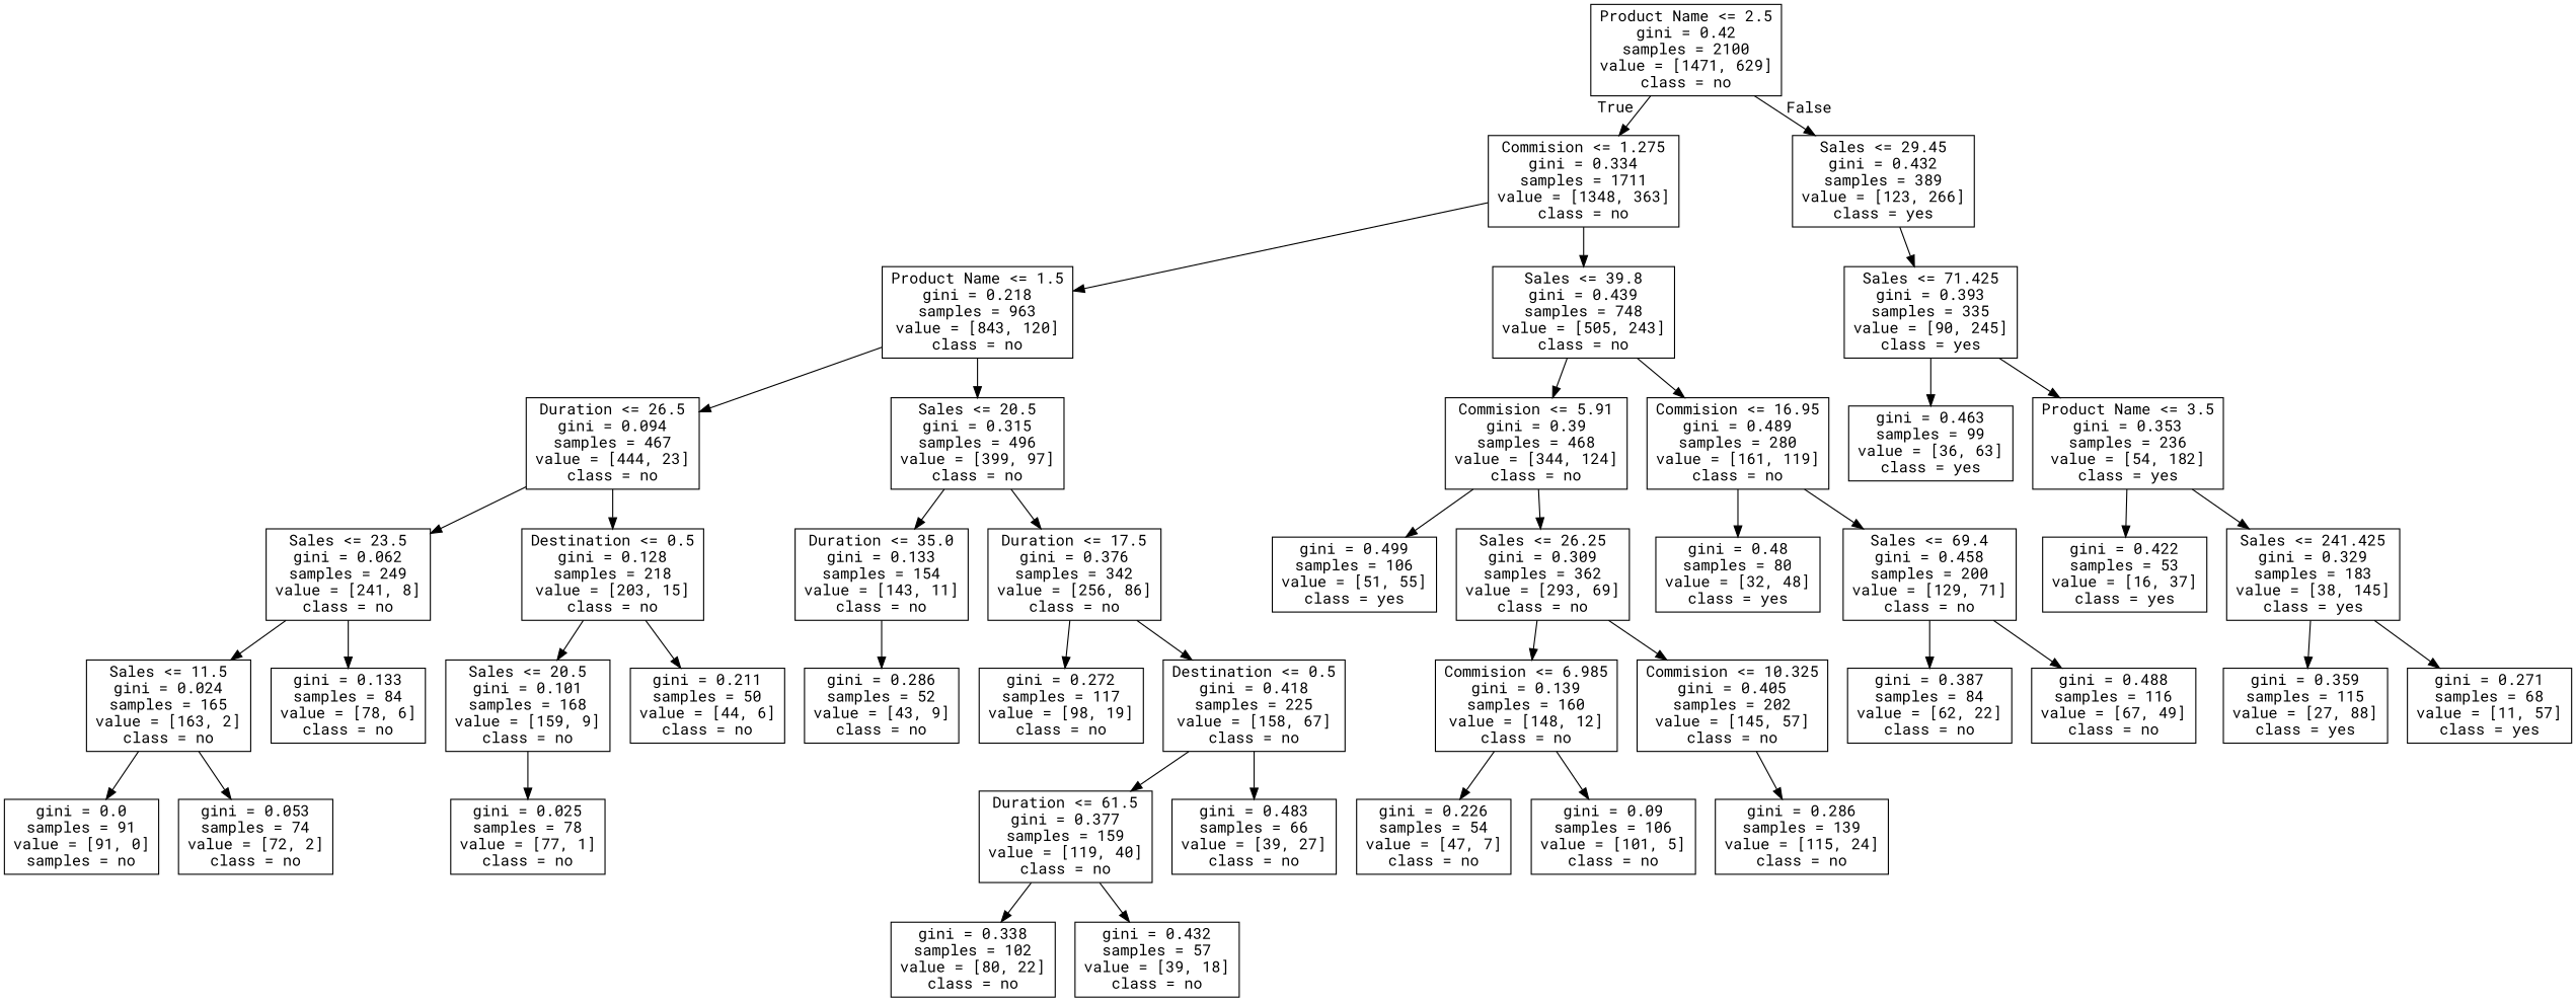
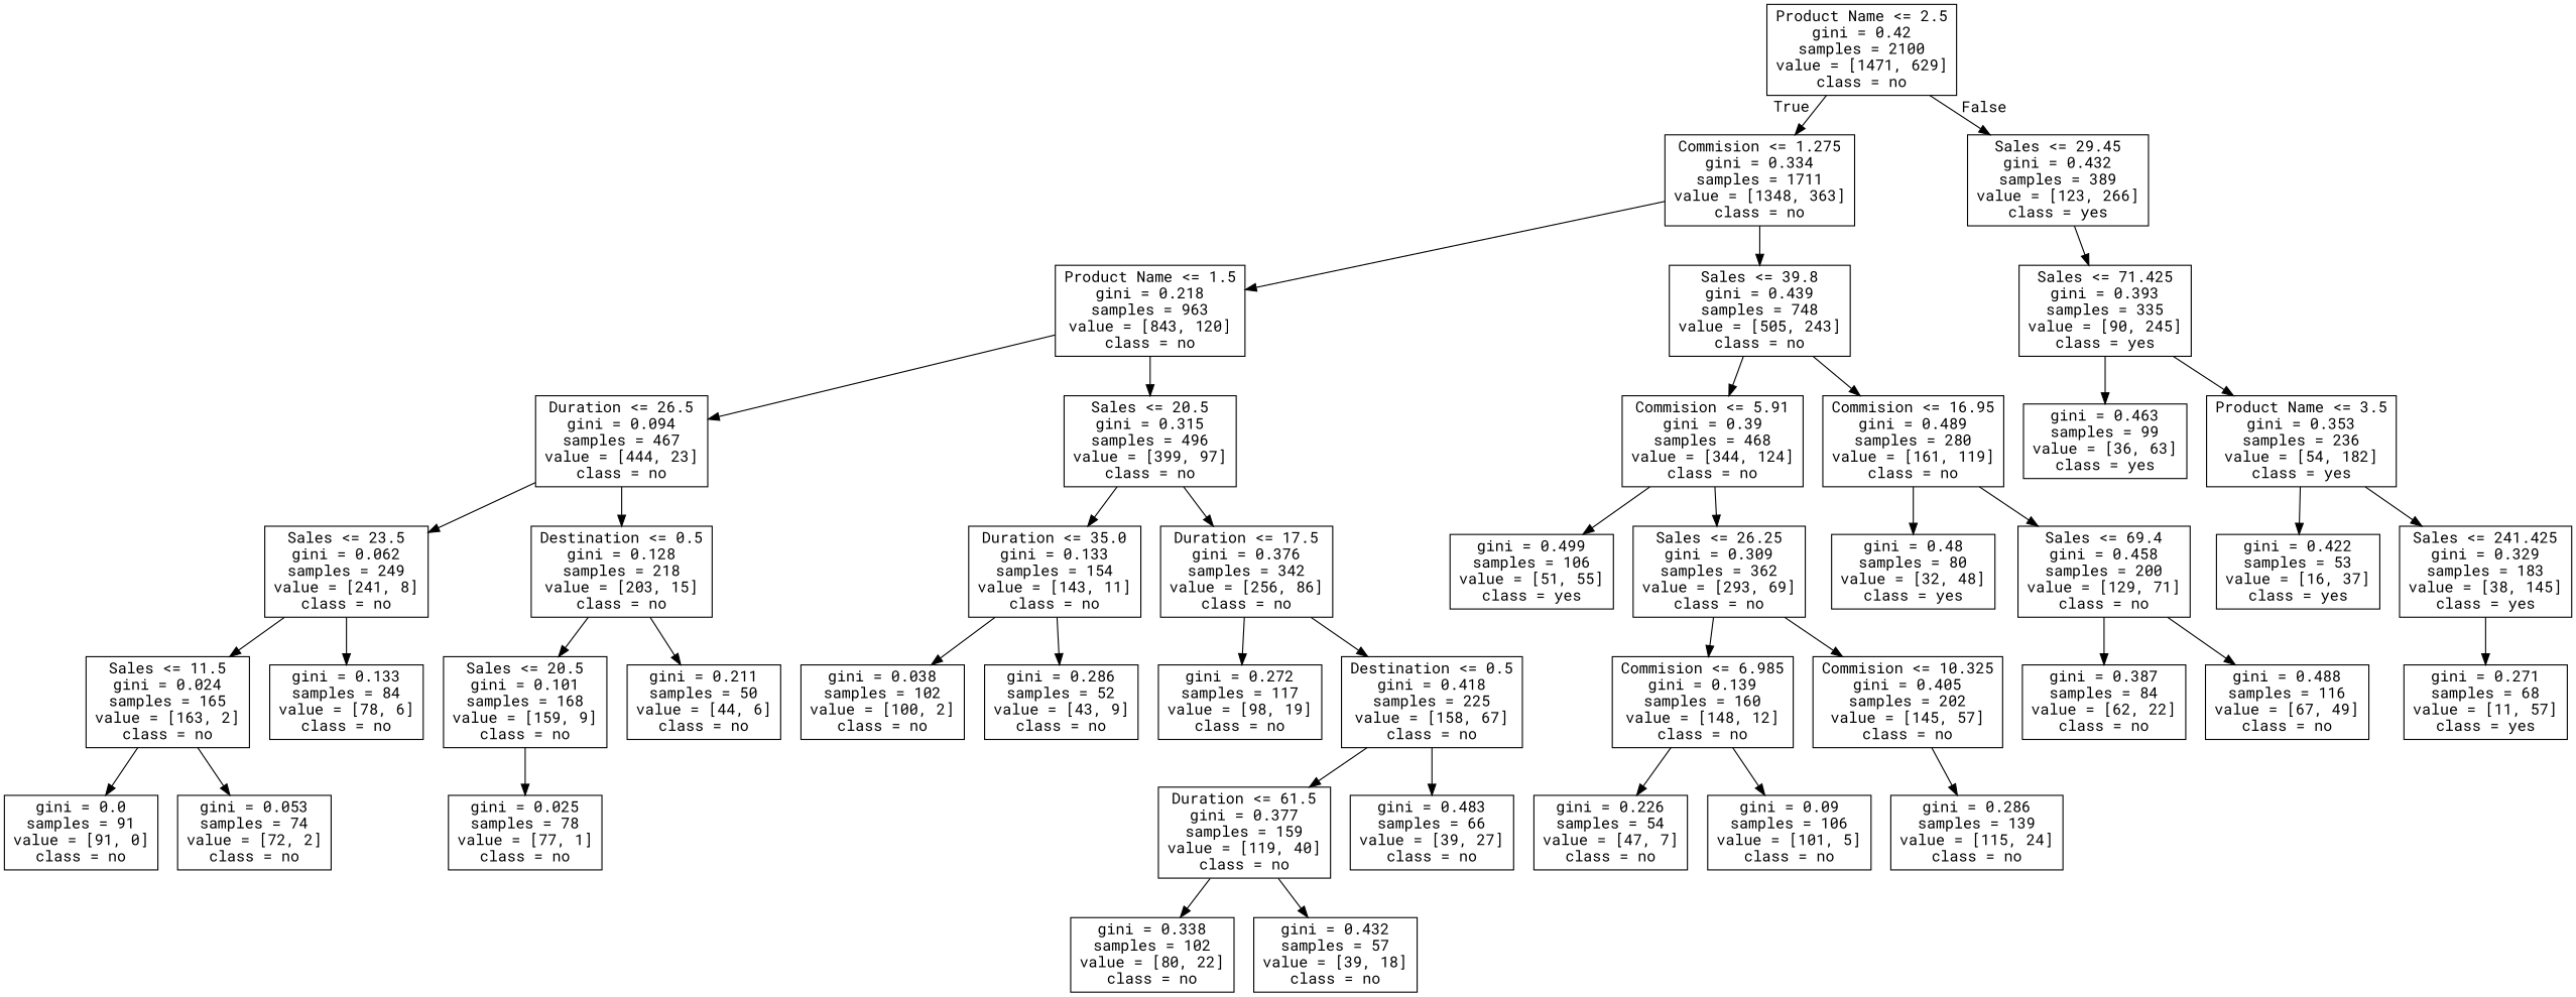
  digraph {
    fontname="Roboto Mono"
    node [fontname="Roboto Mono" shape=box]
    edge [fontname="Roboto Mono"]
    n1 [label="Product Name <= 2.5\ngini = 0.42\nsamples = 2100\nvalue = [1471, 629]\nclass = no"]
    n2 [label="Commision <= 1.275\ngini = 0.334\nsamples = 1711\nvalue = [1348, 363]\nclass = no"]
    n3 [label="Sales <= 29.45\ngini = 0.432\nsamples = 389\nvalue = [123, 266]\nclass = yes"]
    n4 [label="Product Name <= 1.5\ngini = 0.218\nsamples = 963\nvalue = [843, 120]\nclass = no"]
    n5 [label="Sales <= 39.8\ngini = 0.439\nsamples = 748\nvalue = [505, 243]\nclass = no"]
    n6 [label="Sales <= 71.425\ngini = 0.393\nsamples = 335\nvalue = [90, 245]\nclass = yes"]
    n7 [label="Duration <= 26.5\ngini = 0.094\nsamples = 467\nvalue = [444, 23]\nclass = no"]
    n8 [label="Sales <= 20.5\ngini = 0.315\nsamples = 496\nvalue = [399, 97]\nclass = no"]
    n9 [label="Commision <= 5.91\ngini = 0.39\nsamples = 468\nvalue = [344, 124]\nclass = no"]
    n10 [label="Commision <= 16.95\ngini = 0.489\nsamples = 280\nvalue = [161, 119]\nclass = no"]
    n11 [label="Sales <= 23.5\ngini = 0.062\nsamples = 249\nvalue = [241, 8]\nclass = no"]
    n12 [label="Destination <= 0.5\ngini = 0.128\nsamples = 218\nvalue = [203, 15]\nclass = no"]
    n13 [label="Duration <= 35.0\ngini = 0.133\nsamples = 154\nvalue = [143, 11]\nclass = no"]
    n14 [label="Duration <= 17.5\ngini = 0.376\nsamples = 342\nvalue = [256, 86]\nclass = no"]
    n15 [label="Sales <= 11.5\ngini = 0.024\nsamples = 165\nvalue = [163, 2]\nclass = no"]
    n16 [label="gini = 0.133\nsamples = 84\nvalue = [78, 6]\nclass = no"]
    n17 [label="Sales <= 20.5\ngini = 0.101\nsamples = 168\nvalue = [159, 9]\nclass = no"]
    n18 [label="gini = 0.211\nsamples = 50\nvalue = [44, 6]\nclass = no"]
-   n19 [label="gini = 0.0\nsamples = 91\nvalue = [91, 0]\nsamples = no"]
+   n19 [label="gini = 0.0\nsamples = 91\nvalue = [91, 0]\nclass = no"]
    n20 [label="gini = 0.053\nsamples = 74\nvalue = [72, 2]\nclass = no"]
    n21 [label="gini = 0.025\nsamples = 78\nvalue = [77, 1]\nclass = no"]
+   n22 [label="gini = 0.038\nsamples = 102\nvalue = [100, 2]\nclass = no"]
    n23 [label="gini = 0.286\nsamples = 52\nvalue = [43, 9]\nclass = no"]
    n24 [label="gini = 0.272\nsamples = 117\nvalue = [98, 19]\nclass = no"]
    n25 [label="Destination <= 0.5\ngini = 0.418\nsamples = 225\nvalue = [158, 67]\nclass = no"]
    n26 [label="Duration <= 61.5\ngini = 0.377\nsamples = 159\nvalue = [119, 40]\nclass = no"]
    n27 [label="gini = 0.483\nsamples = 66\nvalue = [39, 27]\nclass = no"]
    n28 [label="gini = 0.338\nsamples = 102\nvalue = [80, 22]\nclass = no"]
    n29 [label="gini = 0.432\nsamples = 57\nvalue = [39, 18]\nclass = no"]
    n30 [label="gini = 0.499\nsamples = 106\nvalue = [51, 55]\nclass = yes"]
    n31 [label="Sales <= 26.25\ngini = 0.309\nsamples = 362\nvalue = [293, 69]\nclass = no"]
    n32 [label="gini = 0.48\nsamples = 80\nvalue = [32, 48]\nclass = yes"]
    n33 [label="Sales <= 69.4\ngini = 0.458\nsamples = 200\nvalue = [129, 71]\nclass = no"]
    n34 [label="Commision <= 6.985\ngini = 0.139\nsamples = 160\nvalue = [148, 12]\nclass = no"]
    n35 [label="Commision <= 10.325\ngini = 0.405\nsamples = 202\nvalue = [145, 57]\nclass = no"]
    n36 [label="gini = 0.226\nsamples = 54\nvalue = [47, 7]\nclass = no"]
    n37 [label="gini = 0.09\nsamples = 106\nvalue = [101, 5]\nclass = no"]
    n38 [label="gini = 0.286\nsamples = 139\nvalue = [115, 24]\nclass = no"]
    n39 [label="gini = 0.387\nsamples = 84\nvalue = [62, 22]\nclass = no"]
    n40 [label="gini = 0.488\nsamples = 116\nvalue = [67, 49]\nclass = no"]
    n41 [label="gini = 0.463\nsamples = 99\nvalue = [36, 63]\nclass = yes"]
    n42 [label="Product Name <= 3.5\ngini = 0.353\nsamples = 236\nvalue = [54, 182]\nclass = yes"]
    n43 [label="gini = 0.422\nsamples = 53\nvalue = [16, 37]\nclass = yes"]
    n44 [label="Sales <= 241.425\ngini = 0.329\nsamples = 183\nvalue = [38, 145]\nclass = yes"]
-   n45 [label="gini = 0.359\nsamples = 115\nvalue = [27, 88]\nclass = yes"]
    n46 [label="gini = 0.271\nsamples = 68\nvalue = [11, 57]\nclass = yes"]
    n1 -> n2 [headlabel=True labelangle=45 labeldistance=2.5]
    n1 -> n3 [headlabel=False labelangle=-45 labeldistance=2.5]
    n2 -> n4
    n2 -> n5
    n3 -> n6
    n4 -> n7
    n4 -> n8
    n5 -> n9
    n5 -> n10
    n6 -> n41
    n6 -> n42
    n7 -> n11
    n7 -> n12
    n8 -> n13
    n8 -> n14
    n9 -> n30
    n9 -> n31
    n10 -> n32
    n10 -> n33
    n11 -> n15
    n11 -> n16
    n12 -> n17
    n12 -> n18
+   n13 -> n22
    n13 -> n23
    n14 -> n24
    n14 -> n25
    n15 -> n19
    n15 -> n20
    n17 -> n21
    n25 -> n26
    n25 -> n27
    n26 -> n28
    n26 -> n29
    n31 -> n34
    n31 -> n35
    n33 -> n39
    n33 -> n40
    n34 -> n36
    n34 -> n37
    n35 -> n38
    n42 -> n43
    n42 -> n44
-   n44 -> n45
    n44 -> n46
  }
